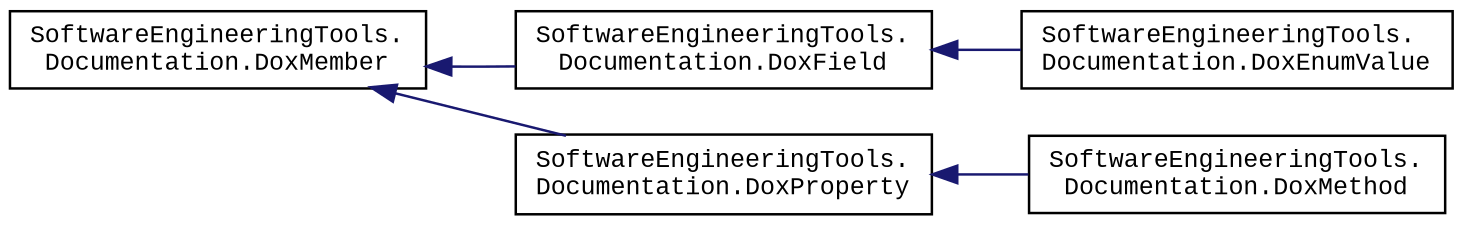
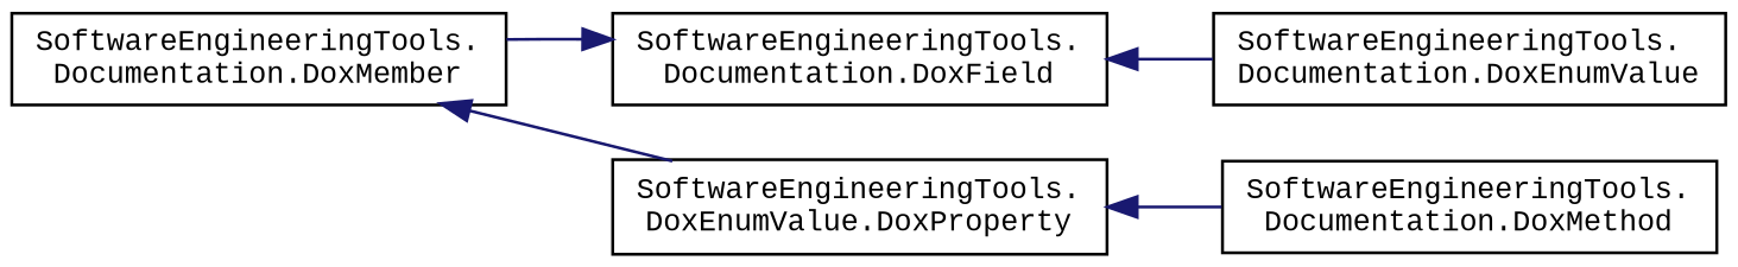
  digraph {
    fontname="Liberation Mono"
    rankdir=LR
    node [color=black fillcolor=white fontname="Liberation Mono" fontsize=10 shape=record style=filled]
    edge [color=midnightblue dir=back fontname="Liberation Mono" fontsize=10 labelfontname=Helvetica labelfontsize=10 style=solid]
    n1 [height=0.2 label="SoftwareEngineeringTools.\lDocumentation.DoxMember" width=0.4]
    n2 [height=0.2 label="SoftwareEngineeringTools.\lDocumentation.DoxField" width=0.4]
-   n3 [height=0.2 label="SoftwareEngineeringTools.\lDocumentation.DoxProperty" width=0.4]
+   n3 [height=0.2 label="SoftwareEngineeringTools.\lDoxEnumValue.DoxProperty" width=0.4]
    n4 [height=0.2 label="SoftwareEngineeringTools.\lDocumentation.DoxEnumValue" width=0.4]
    n5 [height=0.2 label="SoftwareEngineeringTools.\lDocumentation.DoxMethod" width=0.4]
-   n1 -> n2
+   n2 -> n1
    n1 -> n3
    n2 -> n4
    n3 -> n5
  }
